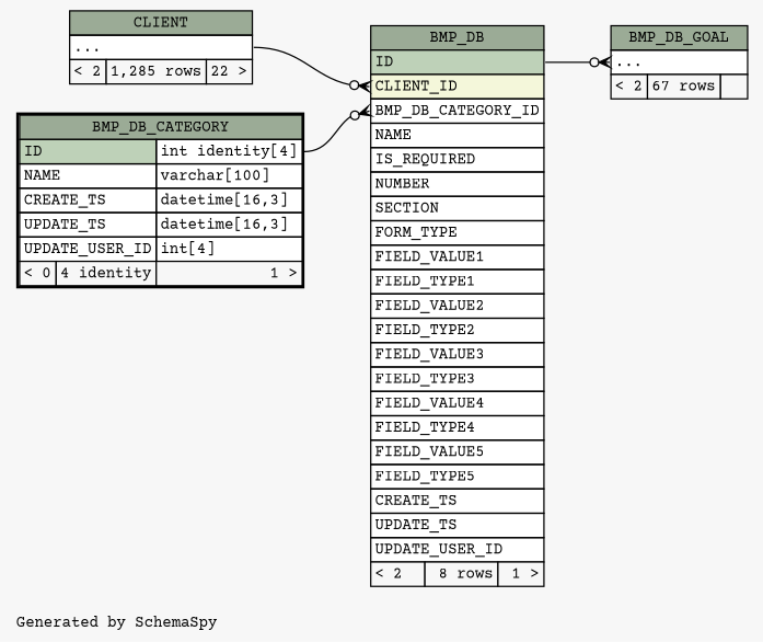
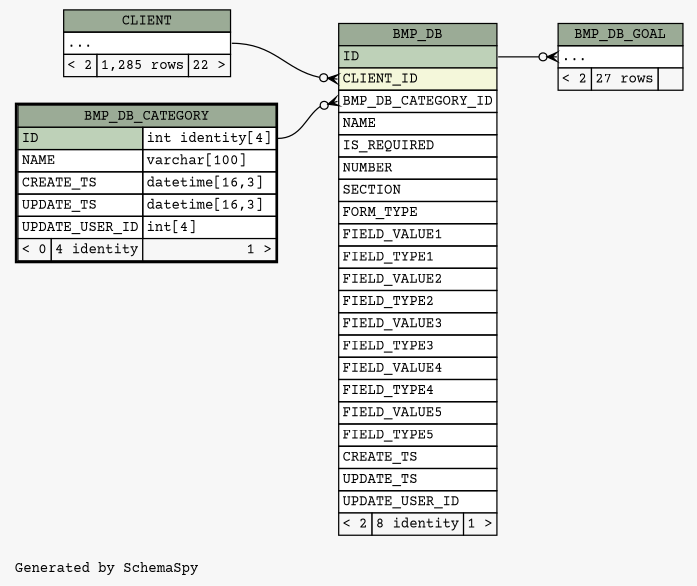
  digraph {
    bgcolor="#f7f7f7"
    fontname="Courier Prime"
    fontsize=11
    label="\nGenerated by SchemaSpy"
    labeljust=l
    nodesep=0.18
    rankdir=RL
    ranksep=0.46
    node [fontname="Courier Prime" fontsize=11 shape=plaintext]
    edge [arrowhead=none arrowsize=0.8 arrowtail=crowodot dir=back fontname="Courier Prime"]
-   n1 [label=<     <TABLE BORDER="0" CELLBORDER="1" CELLSPACING="0" BGCOLOR="#ffffff">       <TR><TD COLSPAN="3" BGCOLOR="#9bab96" ALIGN="CENTER">BMP_DB</TD></TR>       <TR><TD PORT="ID" COLSPAN="3" BGCOLOR="#bed1b8" ALIGN="LEFT">ID</TD></TR>       <TR><TD PORT="CLIENT_ID" COLSPAN="3" BGCOLOR="#f4f7da" ALIGN="LEFT">CLIENT_ID</TD></TR>       <TR><TD PORT="BMP_DB_CATEGORY_ID" COLSPAN="3" ALIGN="LEFT">BMP_DB_CATEGORY_ID</TD></TR>       <TR><TD PORT="NAME" COLSPAN="3" ALIGN="LEFT">NAME</TD></TR>       <TR><TD PORT="IS_REQUIRED" COLSPAN="3" ALIGN="LEFT">IS_REQUIRED</TD></TR>       <TR><TD PORT="NUMBER" COLSPAN="3" ALIGN="LEFT">NUMBER</TD></TR>       <TR><TD PORT="SECTION" COLSPAN="3" ALIGN="LEFT">SECTION</TD></TR>       <TR><TD PORT="FORM_TYPE" COLSPAN="3" ALIGN="LEFT">FORM_TYPE</TD></TR>       <TR><TD PORT="FIELD_VALUE1" COLSPAN="3" ALIGN="LEFT">FIELD_VALUE1</TD></TR>       <TR><TD PORT="FIELD_TYPE1" COLSPAN="3" ALIGN="LEFT">FIELD_TYPE1</TD></TR>       <TR><TD PORT="FIELD_VALUE2" COLSPAN="3" ALIGN="LEFT">FIELD_VALUE2</TD></TR>       <TR><TD PORT="FIELD_TYPE2" COLSPAN="3" ALIGN="LEFT">FIELD_TYPE2</TD></TR>       <TR><TD PORT="FIELD_VALUE3" COLSPAN="3" ALIGN="LEFT">FIELD_VALUE3</TD></TR>       <TR><TD PORT="FIELD_TYPE3" COLSPAN="3" ALIGN="LEFT">FIELD_TYPE3</TD></TR>       <TR><TD PORT="FIELD_VALUE4" COLSPAN="3" ALIGN="LEFT">FIELD_VALUE4</TD></TR>       <TR><TD PORT="FIELD_TYPE4" COLSPAN="3" ALIGN="LEFT">FIELD_TYPE4</TD></TR>       <TR><TD PORT="FIELD_VALUE5" COLSPAN="3" ALIGN="LEFT">FIELD_VALUE5</TD></TR>       <TR><TD PORT="FIELD_TYPE5" COLSPAN="3" ALIGN="LEFT">FIELD_TYPE5</TD></TR>       <TR><TD PORT="CREATE_TS" COLSPAN="3" ALIGN="LEFT">CREATE_TS</TD></TR>       <TR><TD PORT="UPDATE_TS" COLSPAN="3" ALIGN="LEFT">UPDATE_TS</TD></TR>       <TR><TD PORT="UPDATE_USER_ID" COLSPAN="3" ALIGN="LEFT">UPDATE_USER_ID</TD></TR>       <TR><TD ALIGN="LEFT" BGCOLOR="#f7f7f7">&lt; 2</TD><TD ALIGN="RIGHT" BGCOLOR="#f7f7f7">8 rows</TD><TD ALIGN="RIGHT" BGCOLOR="#f7f7f7">1 &gt;</TD></TR>     </TABLE>>]
+   n1 [label=<     <TABLE BORDER="0" CELLBORDER="1" CELLSPACING="0" BGCOLOR="#ffffff">       <TR><TD COLSPAN="3" BGCOLOR="#9bab96" ALIGN="CENTER">BMP_DB</TD></TR>       <TR><TD PORT="ID" COLSPAN="3" BGCOLOR="#bed1b8" ALIGN="LEFT">ID</TD></TR>       <TR><TD PORT="CLIENT_ID" COLSPAN="3" BGCOLOR="#f4f7da" ALIGN="LEFT">CLIENT_ID</TD></TR>       <TR><TD PORT="BMP_DB_CATEGORY_ID" COLSPAN="3" ALIGN="LEFT">BMP_DB_CATEGORY_ID</TD></TR>       <TR><TD PORT="NAME" COLSPAN="3" ALIGN="LEFT">NAME</TD></TR>       <TR><TD PORT="IS_REQUIRED" COLSPAN="3" ALIGN="LEFT">IS_REQUIRED</TD></TR>       <TR><TD PORT="NUMBER" COLSPAN="3" ALIGN="LEFT">NUMBER</TD></TR>       <TR><TD PORT="SECTION" COLSPAN="3" ALIGN="LEFT">SECTION</TD></TR>       <TR><TD PORT="FORM_TYPE" COLSPAN="3" ALIGN="LEFT">FORM_TYPE</TD></TR>       <TR><TD PORT="FIELD_VALUE1" COLSPAN="3" ALIGN="LEFT">FIELD_VALUE1</TD></TR>       <TR><TD PORT="FIELD_TYPE1" COLSPAN="3" ALIGN="LEFT">FIELD_TYPE1</TD></TR>       <TR><TD PORT="FIELD_VALUE2" COLSPAN="3" ALIGN="LEFT">FIELD_VALUE2</TD></TR>       <TR><TD PORT="FIELD_TYPE2" COLSPAN="3" ALIGN="LEFT">FIELD_TYPE2</TD></TR>       <TR><TD PORT="FIELD_VALUE3" COLSPAN="3" ALIGN="LEFT">FIELD_VALUE3</TD></TR>       <TR><TD PORT="FIELD_TYPE3" COLSPAN="3" ALIGN="LEFT">FIELD_TYPE3</TD></TR>       <TR><TD PORT="FIELD_VALUE4" COLSPAN="3" ALIGN="LEFT">FIELD_VALUE4</TD></TR>       <TR><TD PORT="FIELD_TYPE4" COLSPAN="3" ALIGN="LEFT">FIELD_TYPE4</TD></TR>       <TR><TD PORT="FIELD_VALUE5" COLSPAN="3" ALIGN="LEFT">FIELD_VALUE5</TD></TR>       <TR><TD PORT="FIELD_TYPE5" COLSPAN="3" ALIGN="LEFT">FIELD_TYPE5</TD></TR>       <TR><TD PORT="CREATE_TS" COLSPAN="3" ALIGN="LEFT">CREATE_TS</TD></TR>       <TR><TD PORT="UPDATE_TS" COLSPAN="3" ALIGN="LEFT">UPDATE_TS</TD></TR>       <TR><TD PORT="UPDATE_USER_ID" COLSPAN="3" ALIGN="LEFT">UPDATE_USER_ID</TD></TR>       <TR><TD ALIGN="LEFT" BGCOLOR="#f7f7f7">&lt; 2</TD><TD ALIGN="RIGHT" BGCOLOR="#f7f7f7">8 identity</TD><TD ALIGN="RIGHT" BGCOLOR="#f7f7f7">1 &gt;</TD></TR>     </TABLE>>]
    n2 [label=<     <TABLE BORDER="2" CELLBORDER="1" CELLSPACING="0" BGCOLOR="#ffffff">       <TR><TD COLSPAN="3" BGCOLOR="#9bab96" ALIGN="CENTER">BMP_DB_CATEGORY</TD></TR>       <TR><TD PORT="ID" COLSPAN="2" BGCOLOR="#bed1b8" ALIGN="LEFT">ID</TD><TD PORT="ID.type" ALIGN="LEFT">int identity[4]</TD></TR>       <TR><TD PORT="NAME" COLSPAN="2" ALIGN="LEFT">NAME</TD><TD PORT="NAME.type" ALIGN="LEFT">varchar[100]</TD></TR>       <TR><TD PORT="CREATE_TS" COLSPAN="2" ALIGN="LEFT">CREATE_TS</TD><TD PORT="CREATE_TS.type" ALIGN="LEFT">datetime[16,3]</TD></TR>       <TR><TD PORT="UPDATE_TS" COLSPAN="2" ALIGN="LEFT">UPDATE_TS</TD><TD PORT="UPDATE_TS.type" ALIGN="LEFT">datetime[16,3]</TD></TR>       <TR><TD PORT="UPDATE_USER_ID" COLSPAN="2" ALIGN="LEFT">UPDATE_USER_ID</TD><TD PORT="UPDATE_USER_ID.type" ALIGN="LEFT">int[4]</TD></TR>       <TR><TD ALIGN="LEFT" BGCOLOR="#f7f7f7">&lt; 0</TD><TD ALIGN="RIGHT" BGCOLOR="#f7f7f7">4 identity</TD><TD ALIGN="RIGHT" BGCOLOR="#f7f7f7">1 &gt;</TD></TR>     </TABLE>>]
    n3 [label=<     <TABLE BORDER="0" CELLBORDER="1" CELLSPACING="0" BGCOLOR="#ffffff">       <TR><TD COLSPAN="3" BGCOLOR="#9bab96" ALIGN="CENTER">CLIENT</TD></TR>       <TR><TD PORT="elipses" COLSPAN="3" ALIGN="LEFT">...</TD></TR>       <TR><TD ALIGN="LEFT" BGCOLOR="#f7f7f7">&lt; 2</TD><TD ALIGN="RIGHT" BGCOLOR="#f7f7f7">1,285 rows</TD><TD ALIGN="RIGHT" BGCOLOR="#f7f7f7">22 &gt;</TD></TR>     </TABLE>>]
-   n4 [label=<     <TABLE BORDER="0" CELLBORDER="1" CELLSPACING="0" BGCOLOR="#ffffff">       <TR><TD COLSPAN="3" BGCOLOR="#9bab96" ALIGN="CENTER">BMP_DB_GOAL</TD></TR>       <TR><TD PORT="elipses" COLSPAN="3" ALIGN="LEFT">...</TD></TR>       <TR><TD ALIGN="LEFT" BGCOLOR="#f7f7f7">&lt; 2</TD><TD ALIGN="RIGHT" BGCOLOR="#f7f7f7">67 rows</TD><TD ALIGN="RIGHT" BGCOLOR="#f7f7f7">  </TD></TR>     </TABLE>>]
+   n4 [label=<     <TABLE BORDER="0" CELLBORDER="1" CELLSPACING="0" BGCOLOR="#ffffff">       <TR><TD COLSPAN="3" BGCOLOR="#9bab96" ALIGN="CENTER">BMP_DB_GOAL</TD></TR>       <TR><TD PORT="elipses" COLSPAN="3" ALIGN="LEFT">...</TD></TR>       <TR><TD ALIGN="LEFT" BGCOLOR="#f7f7f7">&lt; 2</TD><TD ALIGN="RIGHT" BGCOLOR="#f7f7f7">27 rows</TD><TD ALIGN="RIGHT" BGCOLOR="#f7f7f7">  </TD></TR>     </TABLE>>]
    n1 -> n2 [headport="ID.type:e" tailport="BMP_DB_CATEGORY_ID:w"]
    n1 -> n3 [headport="elipses:e" tailport="CLIENT_ID:w"]
    n4 -> n1 [headport="ID:e" tailport="elipses:w"]
  }
